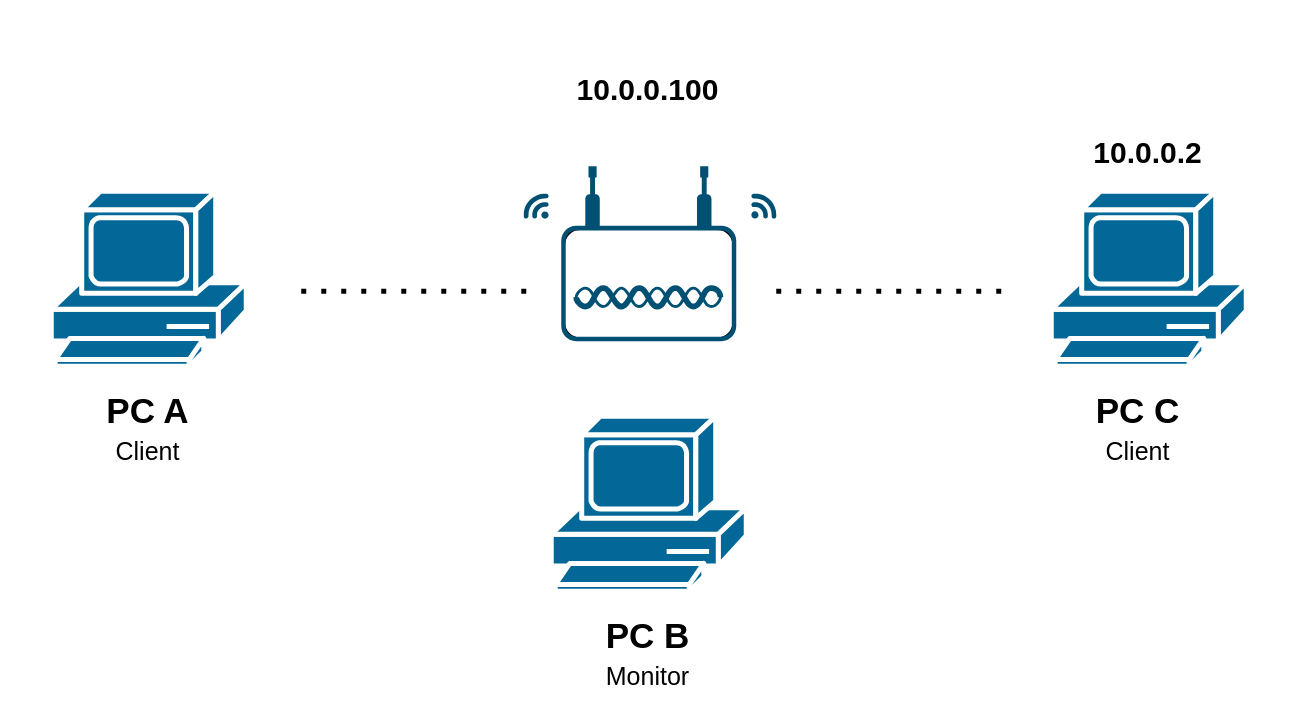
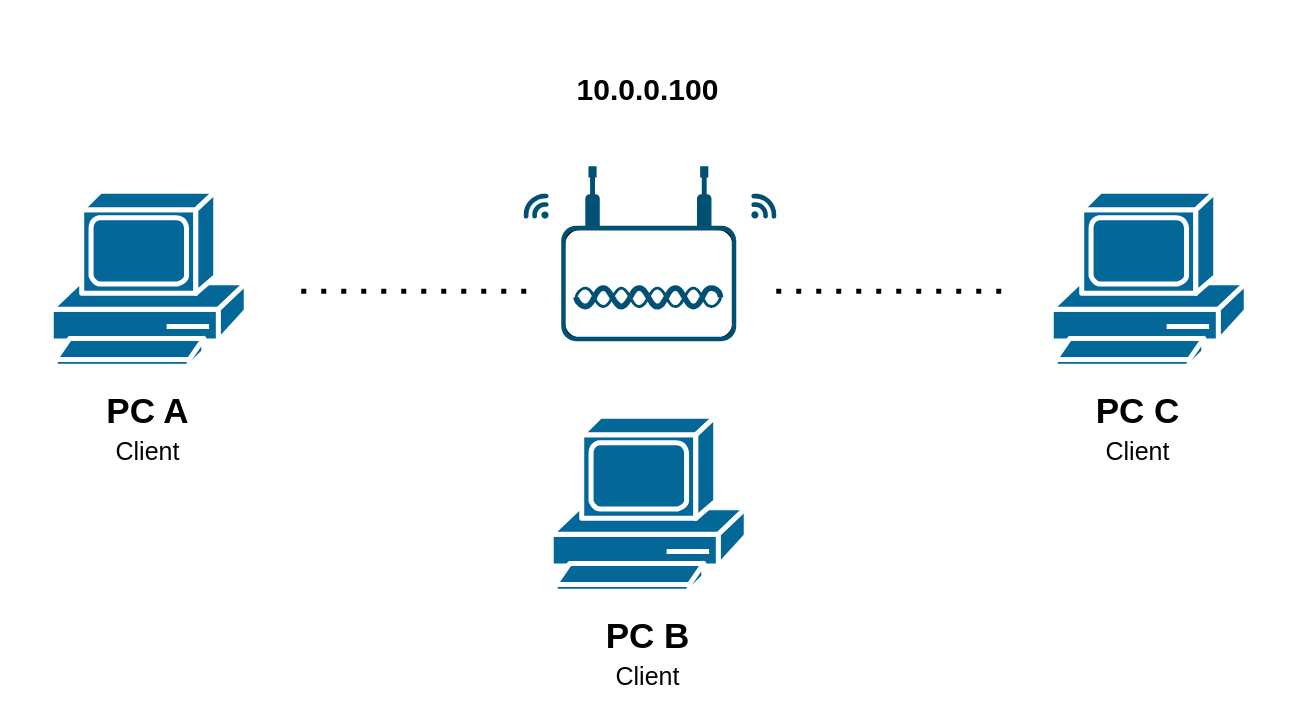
  <mxCell id="0" />
  <mxCell id="1" parent="0" />
  <mxCell id="2" value="" style="rounded=1;whiteSpace=wrap;html=1;fillColor=#FFFFFF;" vertex="1" parent="1"><mxGeometry x="225" y="91" width="68" height="44" as="geometry" /></mxCell>
  <mxCell id="3" value="" style="points=[[0.03,0.36,0],[0.18,0,0],[0.5,0.34,0],[0.82,0,0],[0.97,0.36,0],[1,0.67,0],[0.975,0.975,0],[0.5,1,0],[0.025,0.975,0],[0,0.67,0]];verticalLabelPosition=bottom;sketch=0;html=1;verticalAlign=top;aspect=fixed;align=center;pointerEvents=1;shape=mxgraph.cisco19.wireless_access_point;fillColor=#005073;strokeColor=none;" parent="1" vertex="1"><mxGeometry x="224" y="66" width="70" height="70" as="geometry" /></mxCell>
  <mxCell id="4" value="" style="shape=mxgraph.cisco.computers_and_peripherals.pc;html=1;pointerEvents=1;dashed=0;fillColor=#036897;strokeColor=#ffffff;strokeWidth=2;verticalLabelPosition=bottom;verticalAlign=top;align=center;outlineConnect=0;" parent="1" vertex="1"><mxGeometry x="20" y="76" width="78" height="70" as="geometry" /></mxCell>
  <mxCell id="5" value="" style="shape=mxgraph.cisco.computers_and_peripherals.pc;html=1;pointerEvents=1;dashed=0;fillColor=#036897;strokeColor=#ffffff;strokeWidth=2;verticalLabelPosition=bottom;verticalAlign=top;align=center;outlineConnect=0;" parent="1" vertex="1"><mxGeometry x="220" y="166" width="78" height="70" as="geometry" /></mxCell>
  <mxCell id="6" value="" style="shape=mxgraph.cisco.computers_and_peripherals.pc;html=1;pointerEvents=1;dashed=0;fillColor=#036897;strokeColor=#ffffff;strokeWidth=2;verticalLabelPosition=bottom;verticalAlign=top;align=center;outlineConnect=0;" parent="1" vertex="1"><mxGeometry x="420" y="76" width="78" height="70" as="geometry" /></mxCell>
  <mxCell id="7" value="" style="endArrow=none;dashed=1;html=1;dashPattern=1 3;strokeWidth=2;rounded=0;" parent="1" edge="1"><mxGeometry width="50" height="50" relative="1" as="geometry"><mxPoint x="310" y="116" as="sourcePoint" /><mxPoint x="400" y="116" as="targetPoint" /></mxGeometry></mxCell>
  <mxCell id="8" value="" style="endArrow=none;dashed=1;html=1;dashPattern=1 3;strokeWidth=2;rounded=0;" parent="1" edge="1"><mxGeometry width="50" height="50" relative="1" as="geometry"><mxPoint x="120" y="116" as="sourcePoint" /><mxPoint x="210" y="116" as="targetPoint" /></mxGeometry></mxCell>
  <mxCell id="9" value="" style="points=[[0.005,0.09,0],[0.08,0,0],[0.76,0.25,0],[1,0.92,0],[0.91,0.995,0],[0.57,0.995,0],[0.045,0.955,0],[0.005,0.43,0]];verticalLabelPosition=bottom;sketch=0;html=1;verticalAlign=top;aspect=fixed;align=center;pointerEvents=1;shape=mxgraph.cisco19.3g_4g_indicator;fillColor=#005073;strokeColor=none;direction=north;" parent="1" vertex="1"><mxGeometry x="209" y="77" width="10" height="10" as="geometry" /></mxCell>
  <mxCell id="10" value="" style="points=[[0.005,0.09,0],[0.08,0,0],[0.76,0.25,0],[1,0.92,0],[0.91,0.995,0],[0.57,0.995,0],[0.045,0.955,0],[0.005,0.43,0]];verticalLabelPosition=bottom;sketch=0;html=1;verticalAlign=top;aspect=fixed;align=center;pointerEvents=1;shape=mxgraph.cisco19.3g_4g_indicator;fillColor=#005073;strokeColor=none;direction=east;" parent="1" vertex="1"><mxGeometry x="300" y="77" width="10" height="10" as="geometry" /></mxCell>
- <mxCell id="11" value="&lt;font style=&quot;&quot;&gt;&lt;span style=&quot;font-size: 14px;&quot;&gt;&lt;b&gt;PC B&lt;/b&gt;&lt;/span&gt;&lt;br&gt;&lt;font style=&quot;font-size: 10px;&quot;&gt;Monitor&lt;/font&gt;&lt;br&gt;&lt;/font&gt;" style="text;html=1;strokeColor=none;fillColor=none;align=center;verticalAlign=middle;whiteSpace=wrap;rounded=0;" parent="1" vertex="1"><mxGeometry x="229" y="256" width="60" height="10" as="geometry" /></mxCell>
+ <mxCell id="11" value="&lt;font style=&quot;&quot;&gt;&lt;span style=&quot;font-size: 14px;&quot;&gt;&lt;b&gt;PC B&lt;/b&gt;&lt;/span&gt;&lt;br&gt;&lt;font style=&quot;font-size: 10px;&quot;&gt;Client&lt;/font&gt;&lt;br&gt;&lt;/font&gt;" style="text;html=1;strokeColor=none;fillColor=none;align=center;verticalAlign=middle;whiteSpace=wrap;rounded=0;" parent="1" vertex="1"><mxGeometry x="229" y="256" width="60" height="10" as="geometry" /></mxCell>
  <mxCell id="12" value="&lt;font style=&quot;&quot;&gt;&lt;span style=&quot;font-size: 14px;&quot;&gt;&lt;b&gt;PC C&lt;/b&gt;&lt;/span&gt;&lt;br&gt;&lt;span style=&quot;font-size: 10px;&quot;&gt;Client&lt;/span&gt;&lt;br&gt;&lt;/font&gt;" style="text;html=1;strokeColor=none;fillColor=none;align=center;verticalAlign=middle;whiteSpace=wrap;rounded=0;" parent="1" vertex="1"><mxGeometry x="425" y="166" width="60" height="10" as="geometry" /></mxCell>
  <mxCell id="13" value="&lt;font style=&quot;&quot;&gt;&lt;span style=&quot;font-size: 14px;&quot;&gt;&lt;b&gt;PC A&lt;/b&gt;&lt;/span&gt;&lt;br&gt;&lt;span style=&quot;font-size: 10px;&quot;&gt;Client&lt;/span&gt;&lt;br&gt;&lt;/font&gt;" style="text;html=1;strokeColor=none;fillColor=none;align=center;verticalAlign=middle;whiteSpace=wrap;rounded=0;" parent="1" vertex="1"><mxGeometry x="29" y="166" width="60" height="10" as="geometry" /></mxCell>
- <mxCell id="14" value="&lt;b&gt;&lt;font style=&quot;font-size: 12px;&quot;&gt;10.0.0.2&lt;/font&gt;&lt;/b&gt;" style="text;html=1;strokeColor=none;fillColor=none;align=center;verticalAlign=middle;whiteSpace=wrap;rounded=0;fontSize=10;" parent="1" vertex="1"><mxGeometry x="429" y="45" width="60" height="31" as="geometry" /></mxCell>
  <mxCell id="15" value="&lt;b&gt;&lt;font style=&quot;font-size: 12px;&quot;&gt;10.0.0.100&lt;/font&gt;&lt;/b&gt;" style="text;html=1;strokeColor=none;fillColor=none;align=center;verticalAlign=middle;whiteSpace=wrap;rounded=0;fontSize=10;" parent="1" vertex="1"><mxGeometry x="229" y="20" width="60" height="31" as="geometry" /></mxCell>
